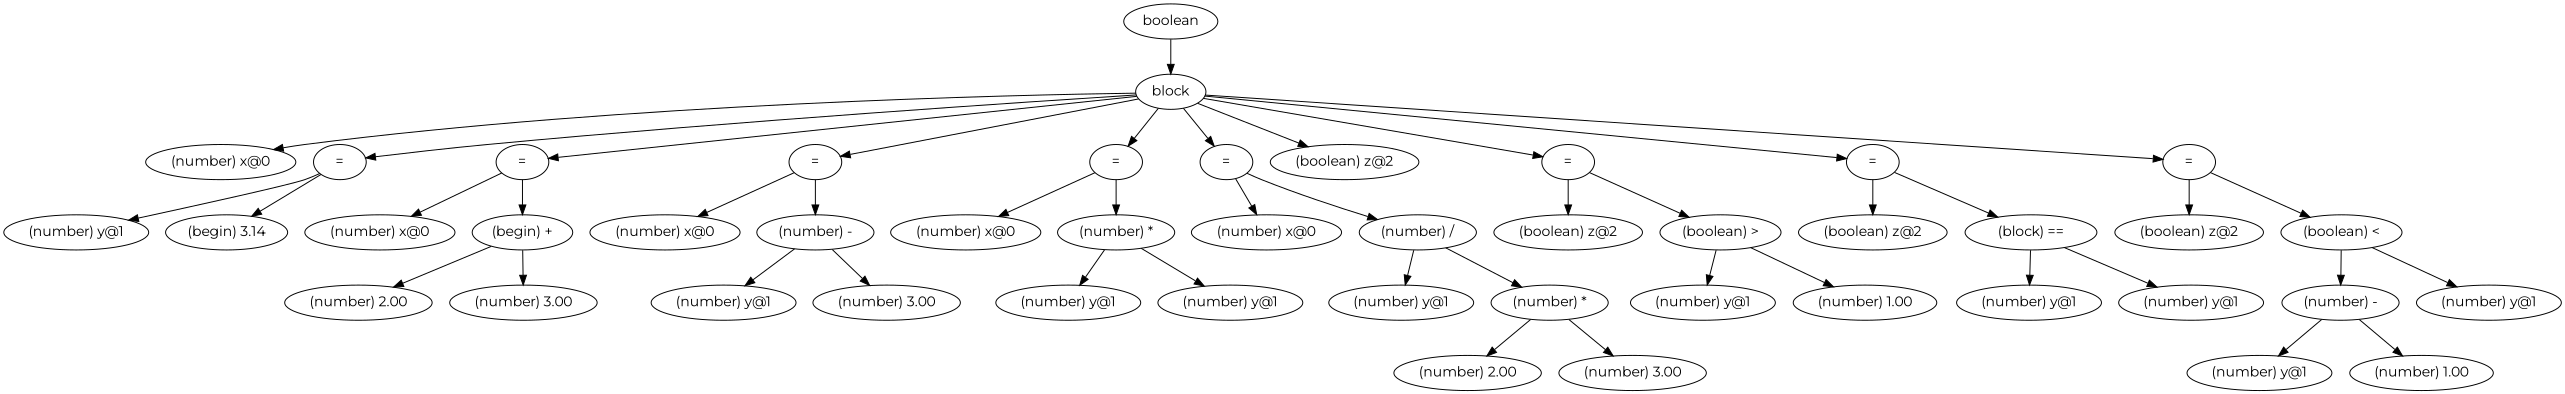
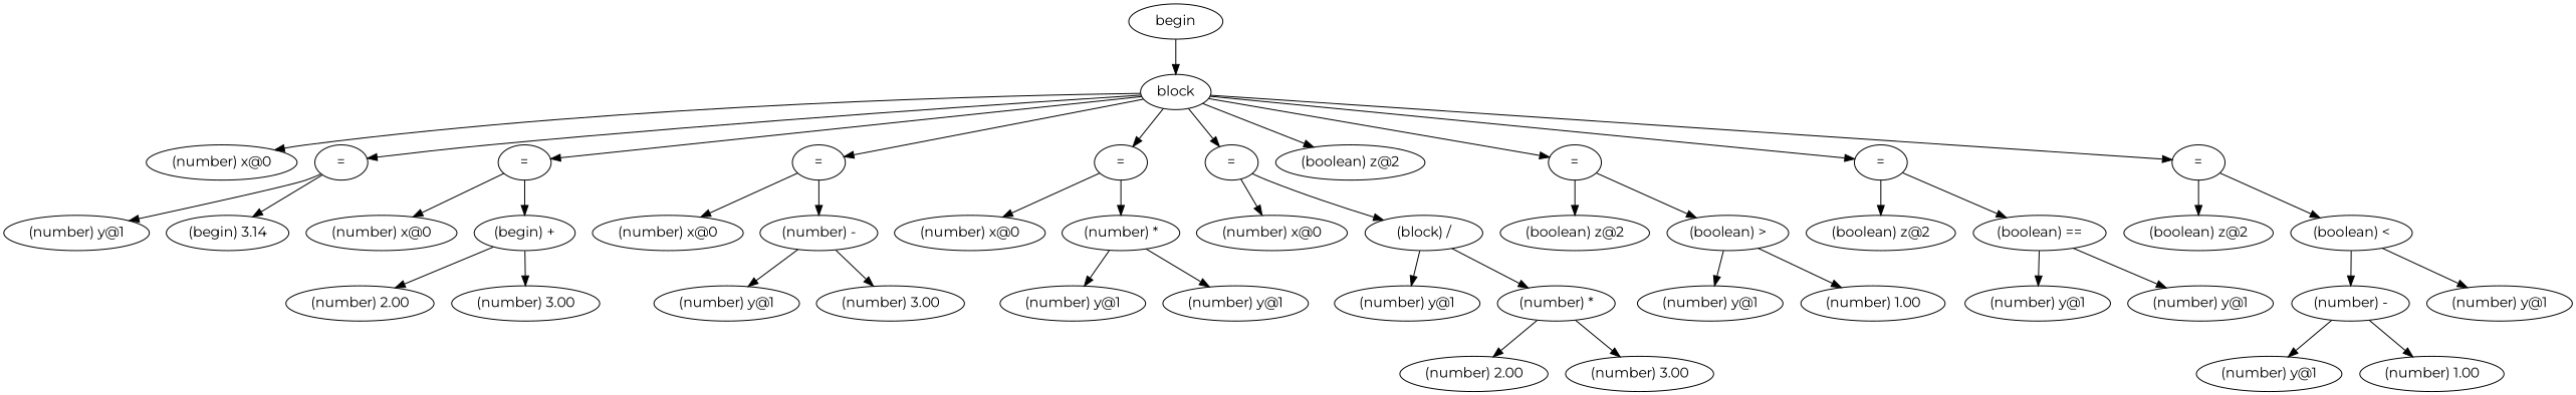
  digraph {
    fontname=Montserrat
    ordering=out
    node [fontname=Montserrat]
    edge [fontname=Montserrat]
-   n1 [label=boolean]
+   n1 [label=begin]
    n2 [label=block]
    n3 [label="(number) x@0"]
    n4 [label="="]
    n5 [label="="]
    n6 [label="="]
    n7 [label="="]
    n8 [label="="]
    n9 [label="(boolean) z@2"]
    n10 [label="="]
    n11 [label="="]
    n12 [label="="]
    n13 [label="(number) y@1"]
    n14 [label="(begin) 3.14"]
    n15 [label="(number) x@0"]
    n16 [label="(begin) +"]
    n17 [label="(number) x@0"]
    n18 [label="(number) -"]
    n19 [label="(number) x@0"]
    n20 [label="(number) *"]
    n21 [label="(number) x@0"]
-   n22 [label="(number) /"]
+   n22 [label="(block) /"]
    n23 [label="(boolean) z@2"]
    n24 [label="(boolean) >"]
    n25 [label="(boolean) z@2"]
-   n26 [label="(block) =="]
+   n26 [label="(boolean) =="]
    n27 [label="(boolean) z@2"]
    n28 [label="(boolean) <"]
    n29 [label="(number) 2.00"]
    n30 [label="(number) 3.00"]
    n31 [label="(number) y@1"]
    n32 [label="(number) 3.00"]
    n33 [label="(number) y@1"]
    n34 [label="(number) y@1"]
    n35 [label="(number) y@1"]
    n36 [label="(number) *"]
    n37 [label="(number) 2.00"]
    n38 [label="(number) 3.00"]
    n39 [label="(number) y@1"]
    n40 [label="(number) 1.00"]
    n41 [label="(number) y@1"]
    n42 [label="(number) y@1"]
    n43 [label="(number) -"]
    n44 [label="(number) y@1"]
    n45 [label="(number) y@1"]
    n46 [label="(number) 1.00"]
    n1 -> n2
    n2 -> n3
    n2 -> n4
    n2 -> n5
    n2 -> n6
    n2 -> n7
    n2 -> n8
    n2 -> n9
    n2 -> n10
    n2 -> n11
    n2 -> n12
    n4 -> n13
    n4 -> n14
    n5 -> n15
    n5 -> n16
    n6 -> n17
    n6 -> n18
    n7 -> n19
    n7 -> n20
    n8 -> n21
    n8 -> n22
    n10 -> n23
    n10 -> n24
    n11 -> n25
    n11 -> n26
    n12 -> n27
    n12 -> n28
    n16 -> n29
    n16 -> n30
    n18 -> n31
    n18 -> n32
    n20 -> n33
    n20 -> n34
    n22 -> n35
    n22 -> n36
    n24 -> n39
    n24 -> n40
    n26 -> n41
    n26 -> n42
    n28 -> n43
    n28 -> n44
    n36 -> n37
    n36 -> n38
    n43 -> n45
    n43 -> n46
  }
